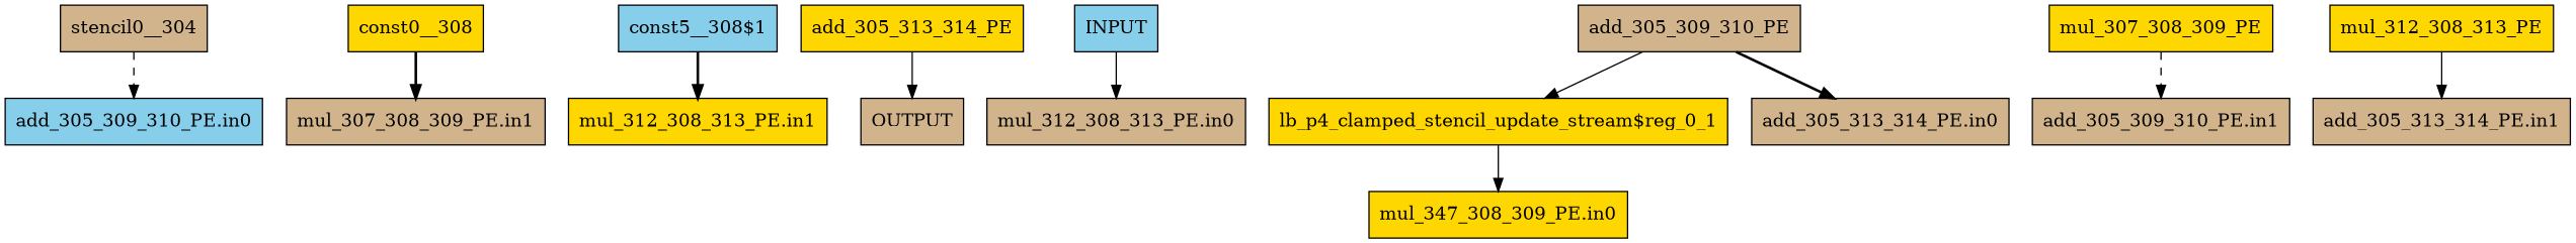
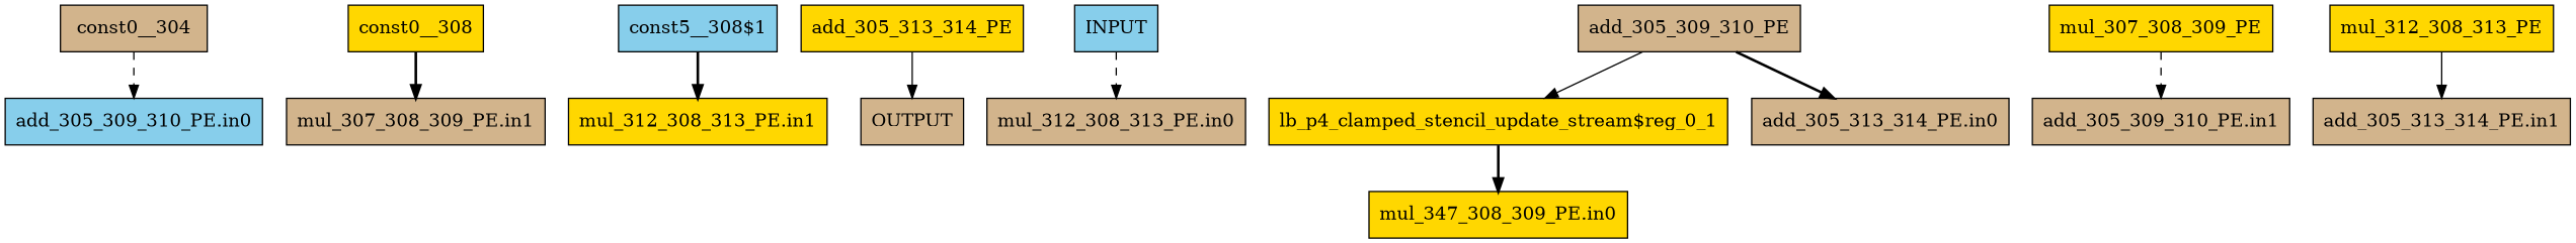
  digraph {
    node [fillcolor=tan shape=box style=filled]
    edge [style=bold]
    "add_305_309_310_PE.in0" [fillcolor=skyblue]
-   const0__304 [label=stencil0__304]
+   const0__304
    n3 [fillcolor=gold label=const0__308]
    "mul_307_308_309_PE.in1"
    "const5__308$1" [fillcolor=skyblue]
    "mul_312_308_313_PE.in1" [fillcolor=gold]
    add_305_313_314_PE [fillcolor=gold]
    OUTPUT
    INPUT [fillcolor=skyblue]
    "mul_312_308_313_PE.in0"
    "lb_p4_clamped_stencil_update_stream$reg_0_1" [fillcolor=gold]
    n12 [fillcolor=gold label="mul_347_308_309_PE.in0"]
    add_305_309_310_PE
    "add_305_313_314_PE.in0"
    mul_307_308_309_PE [fillcolor=gold]
    "add_305_309_310_PE.in1"
    mul_312_308_313_PE [fillcolor=gold]
    "add_305_313_314_PE.in1"
    const0__304 -> "add_305_309_310_PE.in0" [style=dashed]
    n3 -> "mul_307_308_309_PE.in1"
    "const5__308$1" -> "mul_312_308_313_PE.in1"
    add_305_313_314_PE -> OUTPUT [style=solid]
-   INPUT -> "mul_312_308_313_PE.in0" [style=solid]
-   "lb_p4_clamped_stencil_update_stream$reg_0_1" -> n12 [style=solid]
+   INPUT -> "mul_312_308_313_PE.in0" [style=dashed]
+   "lb_p4_clamped_stencil_update_stream$reg_0_1" -> n12
    add_305_309_310_PE -> "lb_p4_clamped_stencil_update_stream$reg_0_1" [style=solid]
    add_305_309_310_PE -> "add_305_313_314_PE.in0"
    mul_307_308_309_PE -> "add_305_309_310_PE.in1" [style=dashed]
    mul_312_308_313_PE -> "add_305_313_314_PE.in1" [style=solid]
  }
